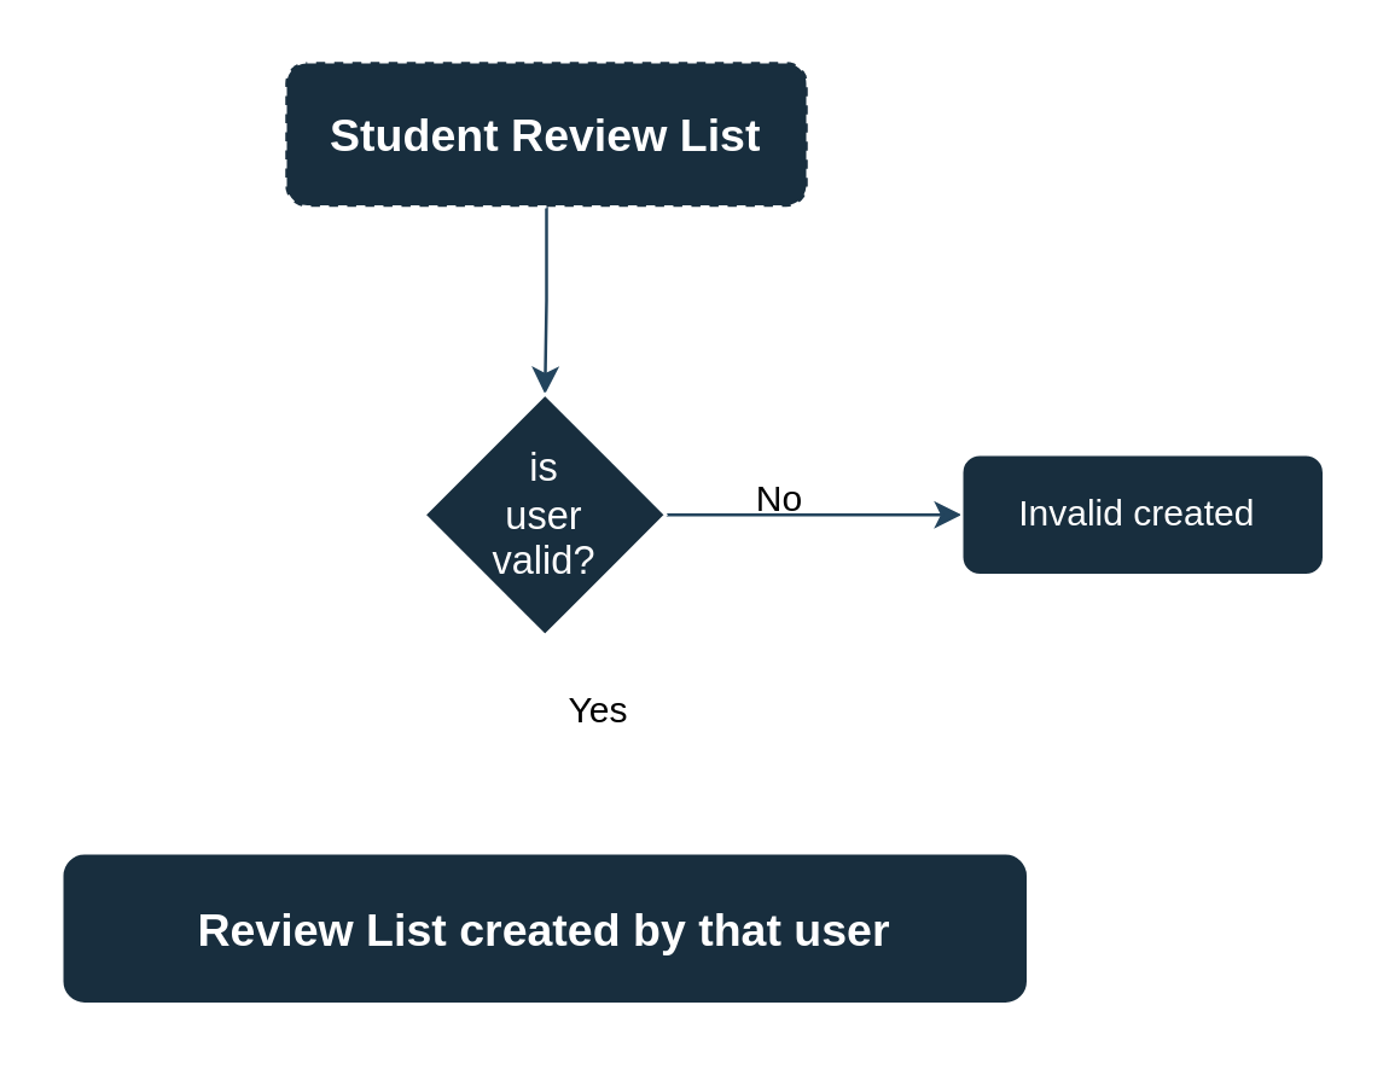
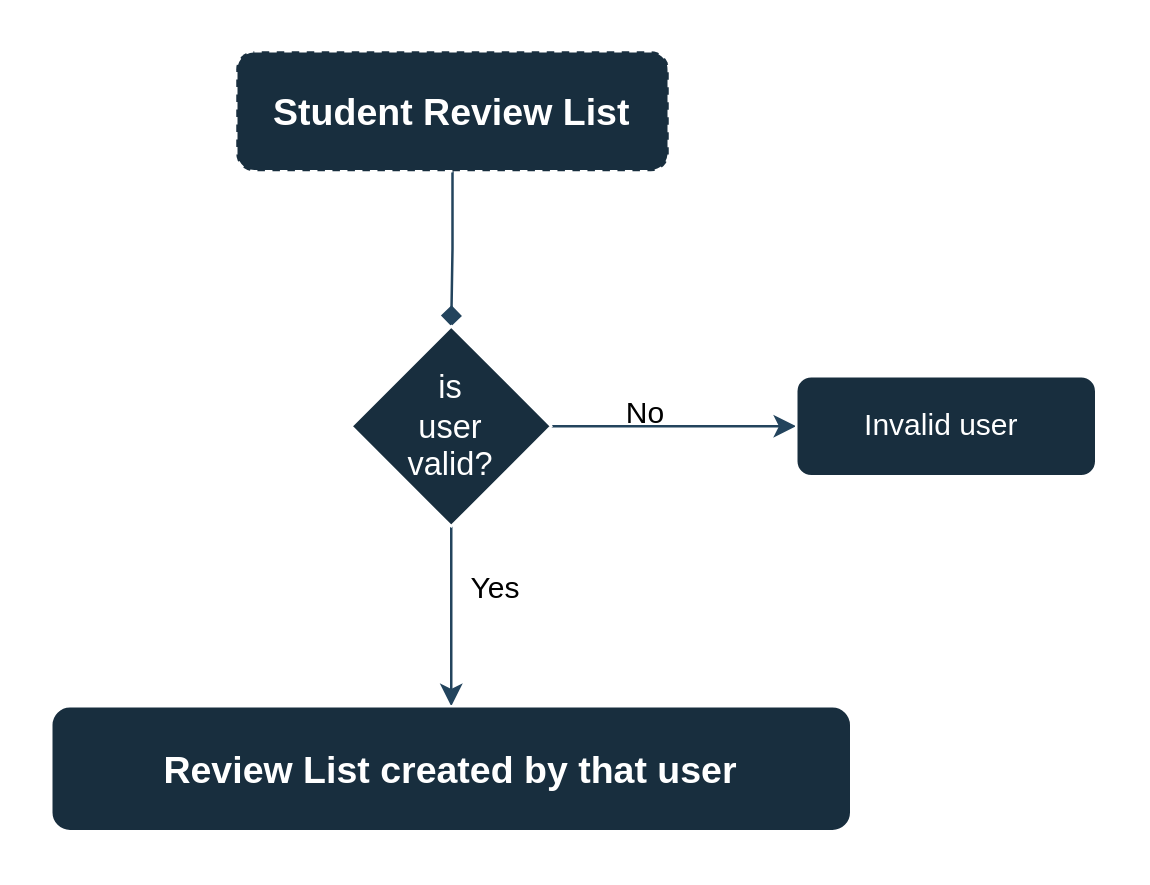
  <mxCell id="0" />
  <mxCell id="1" parent="0" />
- <mxCell id="2" value="" style="edgeStyle=orthogonalEdgeStyle;rounded=0;orthogonalLoop=1;jettySize=auto;html=1;strokeColor=#23445D;" edge="1" parent="1" source="3" target="7"><mxGeometry relative="1" as="geometry" /></mxCell>
+ <mxCell id="2" value="" style="edgeStyle=orthogonalEdgeStyle;rounded=0;orthogonalLoop=1;jettySize=auto;html=1;strokeColor=#23445D;endArrow=diamond;" edge="1" parent="1" source="3" target="7"><mxGeometry relative="1" as="geometry" /></mxCell>
  <mxCell id="3" value="Student Review List" style="rounded=1;whiteSpace=wrap;html=1;fontSize=15;glass=0;strokeWidth=1;shadow=0;labelBackgroundColor=none;fillColor=#182E3E;strokeColor=#FFFFFF;fontColor=#FFFFFF;fontStyle=1;dashed=1;" vertex="1" parent="1"><mxGeometry x="94" y="20" width="173" height="48" as="geometry" /></mxCell>
  <mxCell id="4" value="" style="edgeStyle=orthogonalEdgeStyle;rounded=0;orthogonalLoop=1;jettySize=auto;html=1;strokeColor=#23445D;" edge="1" parent="1"><mxGeometry relative="1" as="geometry"><mxPoint x="220" y="170" as="sourcePoint" /><mxPoint x="318" y="170" as="targetPoint" /></mxGeometry></mxCell>
- <mxCell id="5" value="Invalid created&amp;nbsp;" style="rounded=1;whiteSpace=wrap;html=1;strokeColor=#FFFFFF;fontColor=#FFFFFF;fillColor=#182E3E;" vertex="1" parent="1"><mxGeometry x="318" y="150" width="120" height="40" as="geometry" /></mxCell>
+ <mxCell id="5" value="Invalid user&amp;nbsp;" style="rounded=1;whiteSpace=wrap;html=1;strokeColor=#FFFFFF;fontColor=#FFFFFF;fillColor=#182E3E;" vertex="1" parent="1"><mxGeometry x="318" y="150" width="120" height="40" as="geometry" /></mxCell>
+ <mxCell id="6" value="" style="edgeStyle=orthogonalEdgeStyle;rounded=0;orthogonalLoop=1;jettySize=auto;html=1;strokeColor=#23445D;" edge="1" parent="1" source="7" target="9"><mxGeometry relative="1" as="geometry" /></mxCell>
  <mxCell id="7" value="is &lt;br style=&quot;font-size: 13px;&quot;&gt;user &lt;br&gt;valid?" style="rhombus;whiteSpace=wrap;html=1;strokeColor=#FFFFFF;fontColor=#FFFFFF;fillColor=#182E3E;fontSize=13;" vertex="1" parent="1"><mxGeometry x="140" y="130" width="80" height="80" as="geometry" /></mxCell>
  <mxCell id="8" value="No" style="text;html=1;strokeColor=none;fillColor=none;align=center;verticalAlign=middle;whiteSpace=wrap;rounded=0;fontColor=default;" vertex="1" parent="1"><mxGeometry x="228" y="150" width="60" height="30" as="geometry" /></mxCell>
  <mxCell id="9" value="Review List created by that user" style="rounded=1;whiteSpace=wrap;html=1;strokeColor=#FFFFFF;fontColor=#FFFFFF;fillColor=#182E3E;fontStyle=1;fontSize=15;" vertex="1" parent="1"><mxGeometry x="20" y="282" width="320" height="50" as="geometry" /></mxCell>
  <mxCell id="10" value="Yes" style="text;html=1;strokeColor=none;fillColor=none;align=center;verticalAlign=middle;whiteSpace=wrap;rounded=0;fontColor=default;" vertex="1" parent="1"><mxGeometry x="168" y="220" width="60" height="30" as="geometry" /></mxCell>
